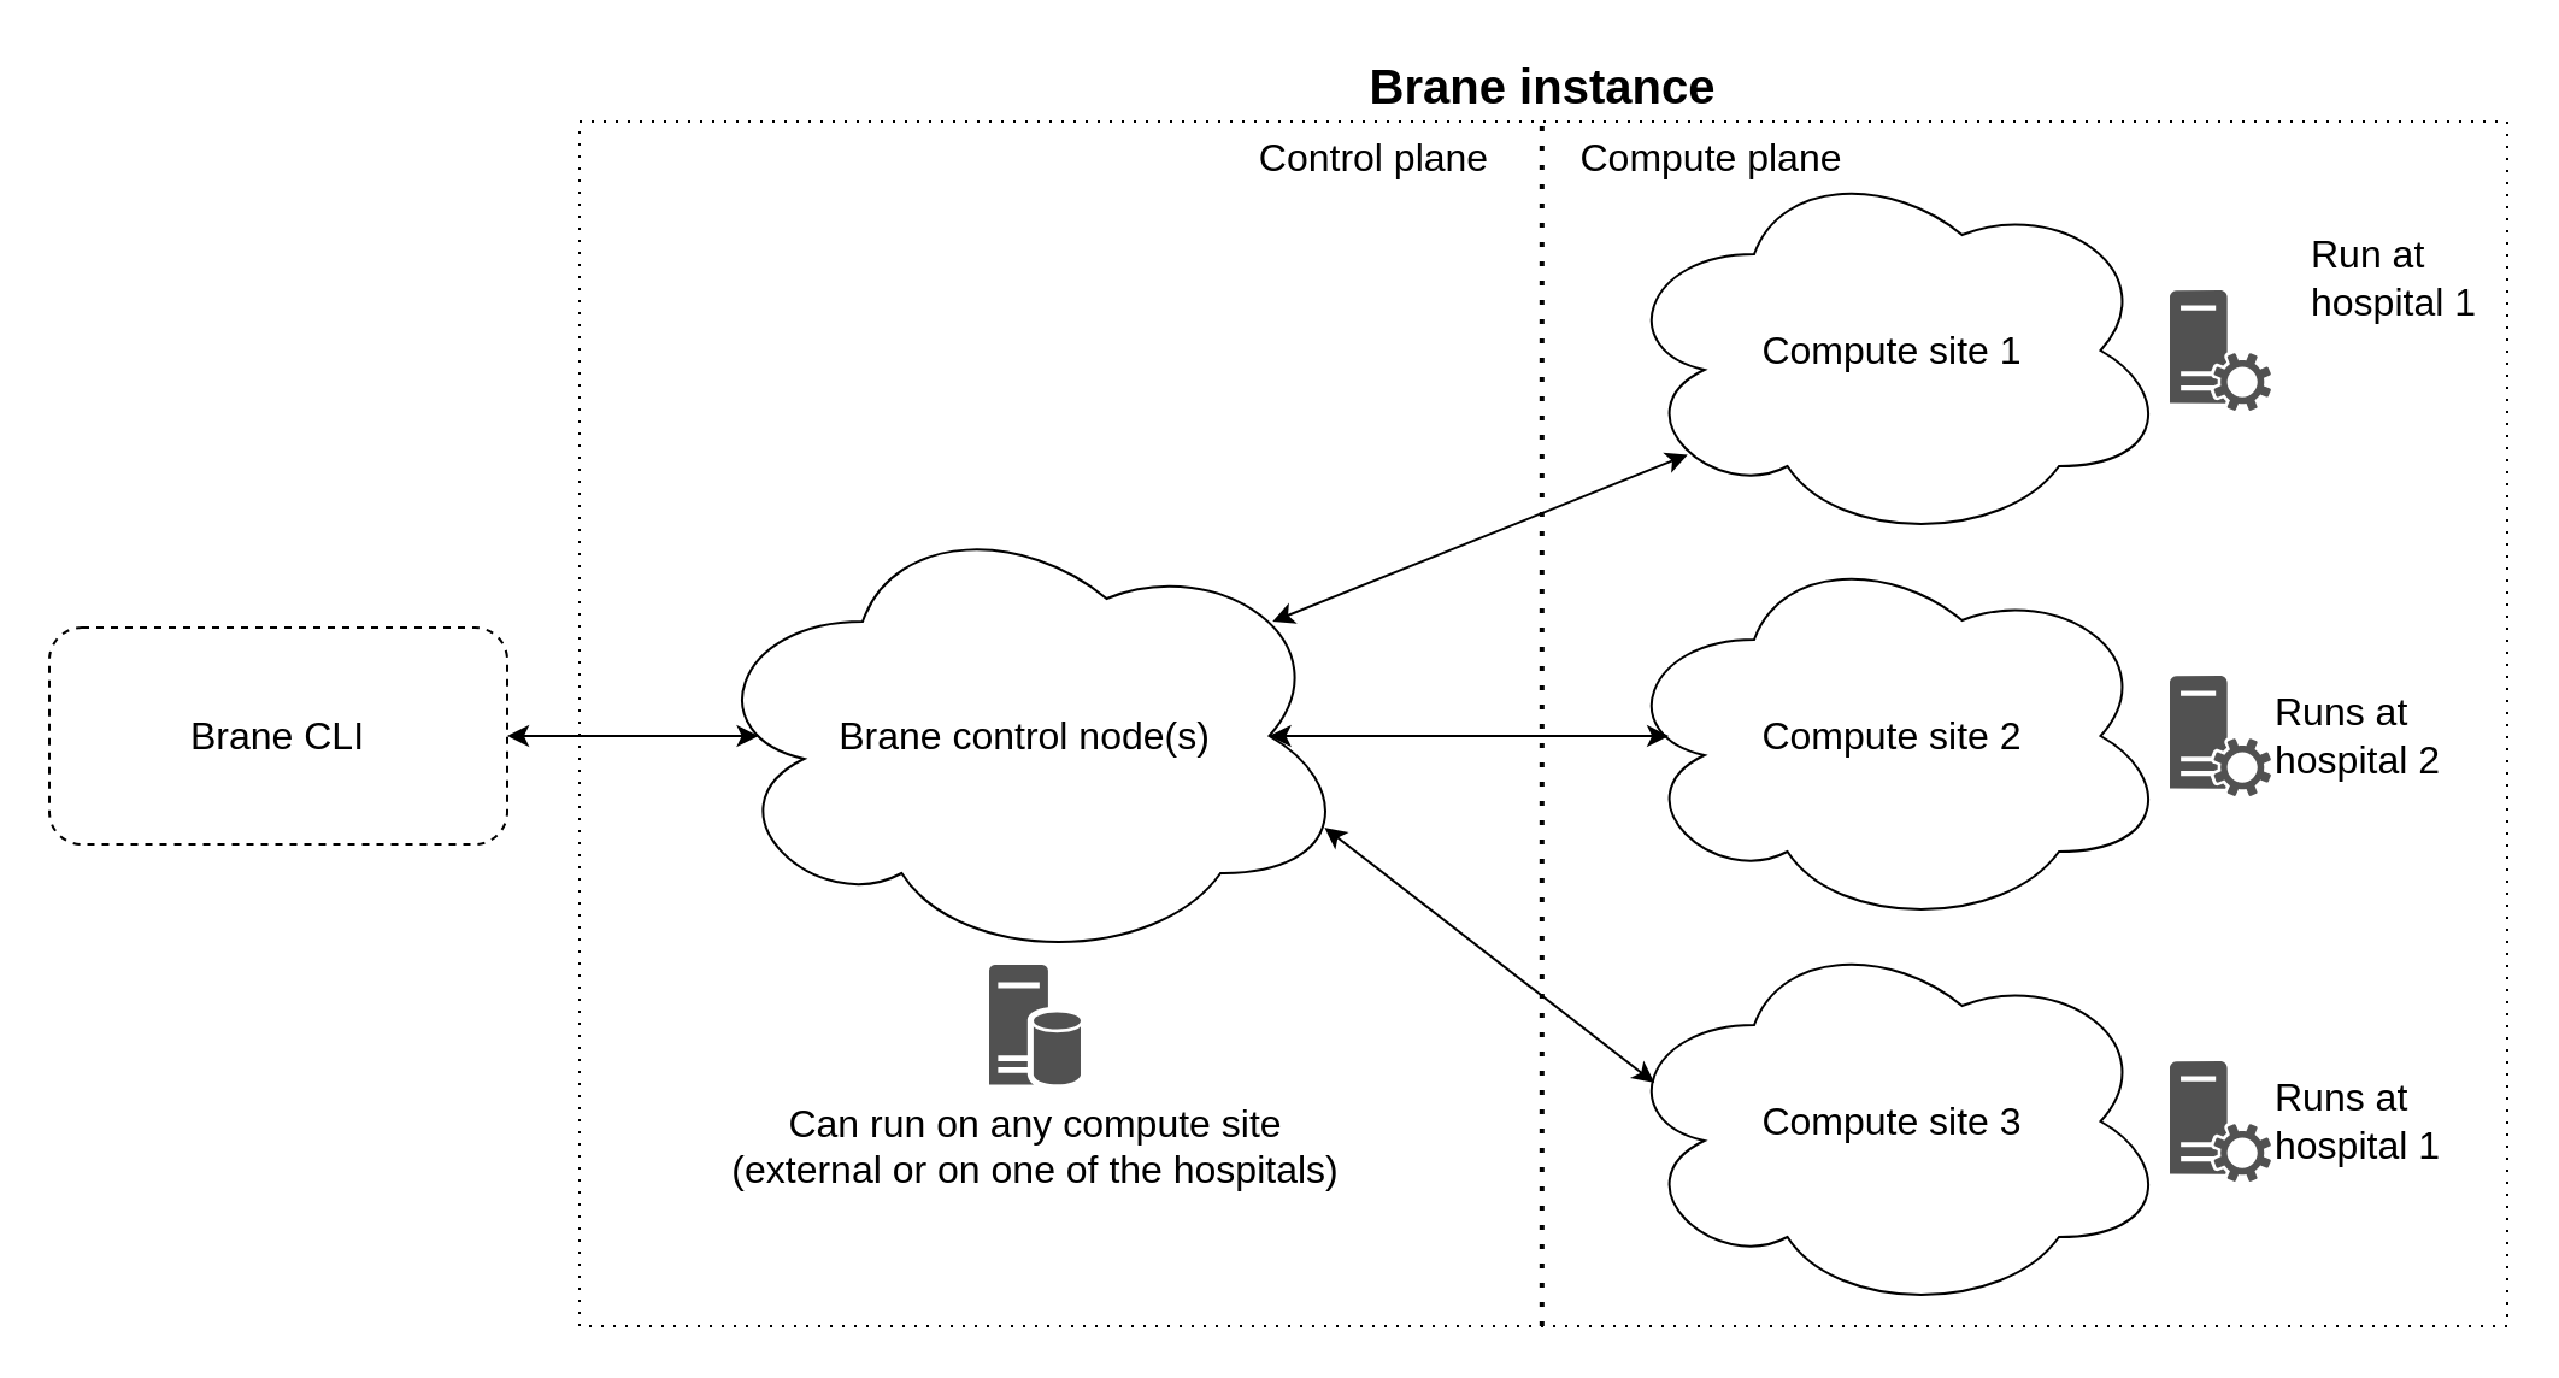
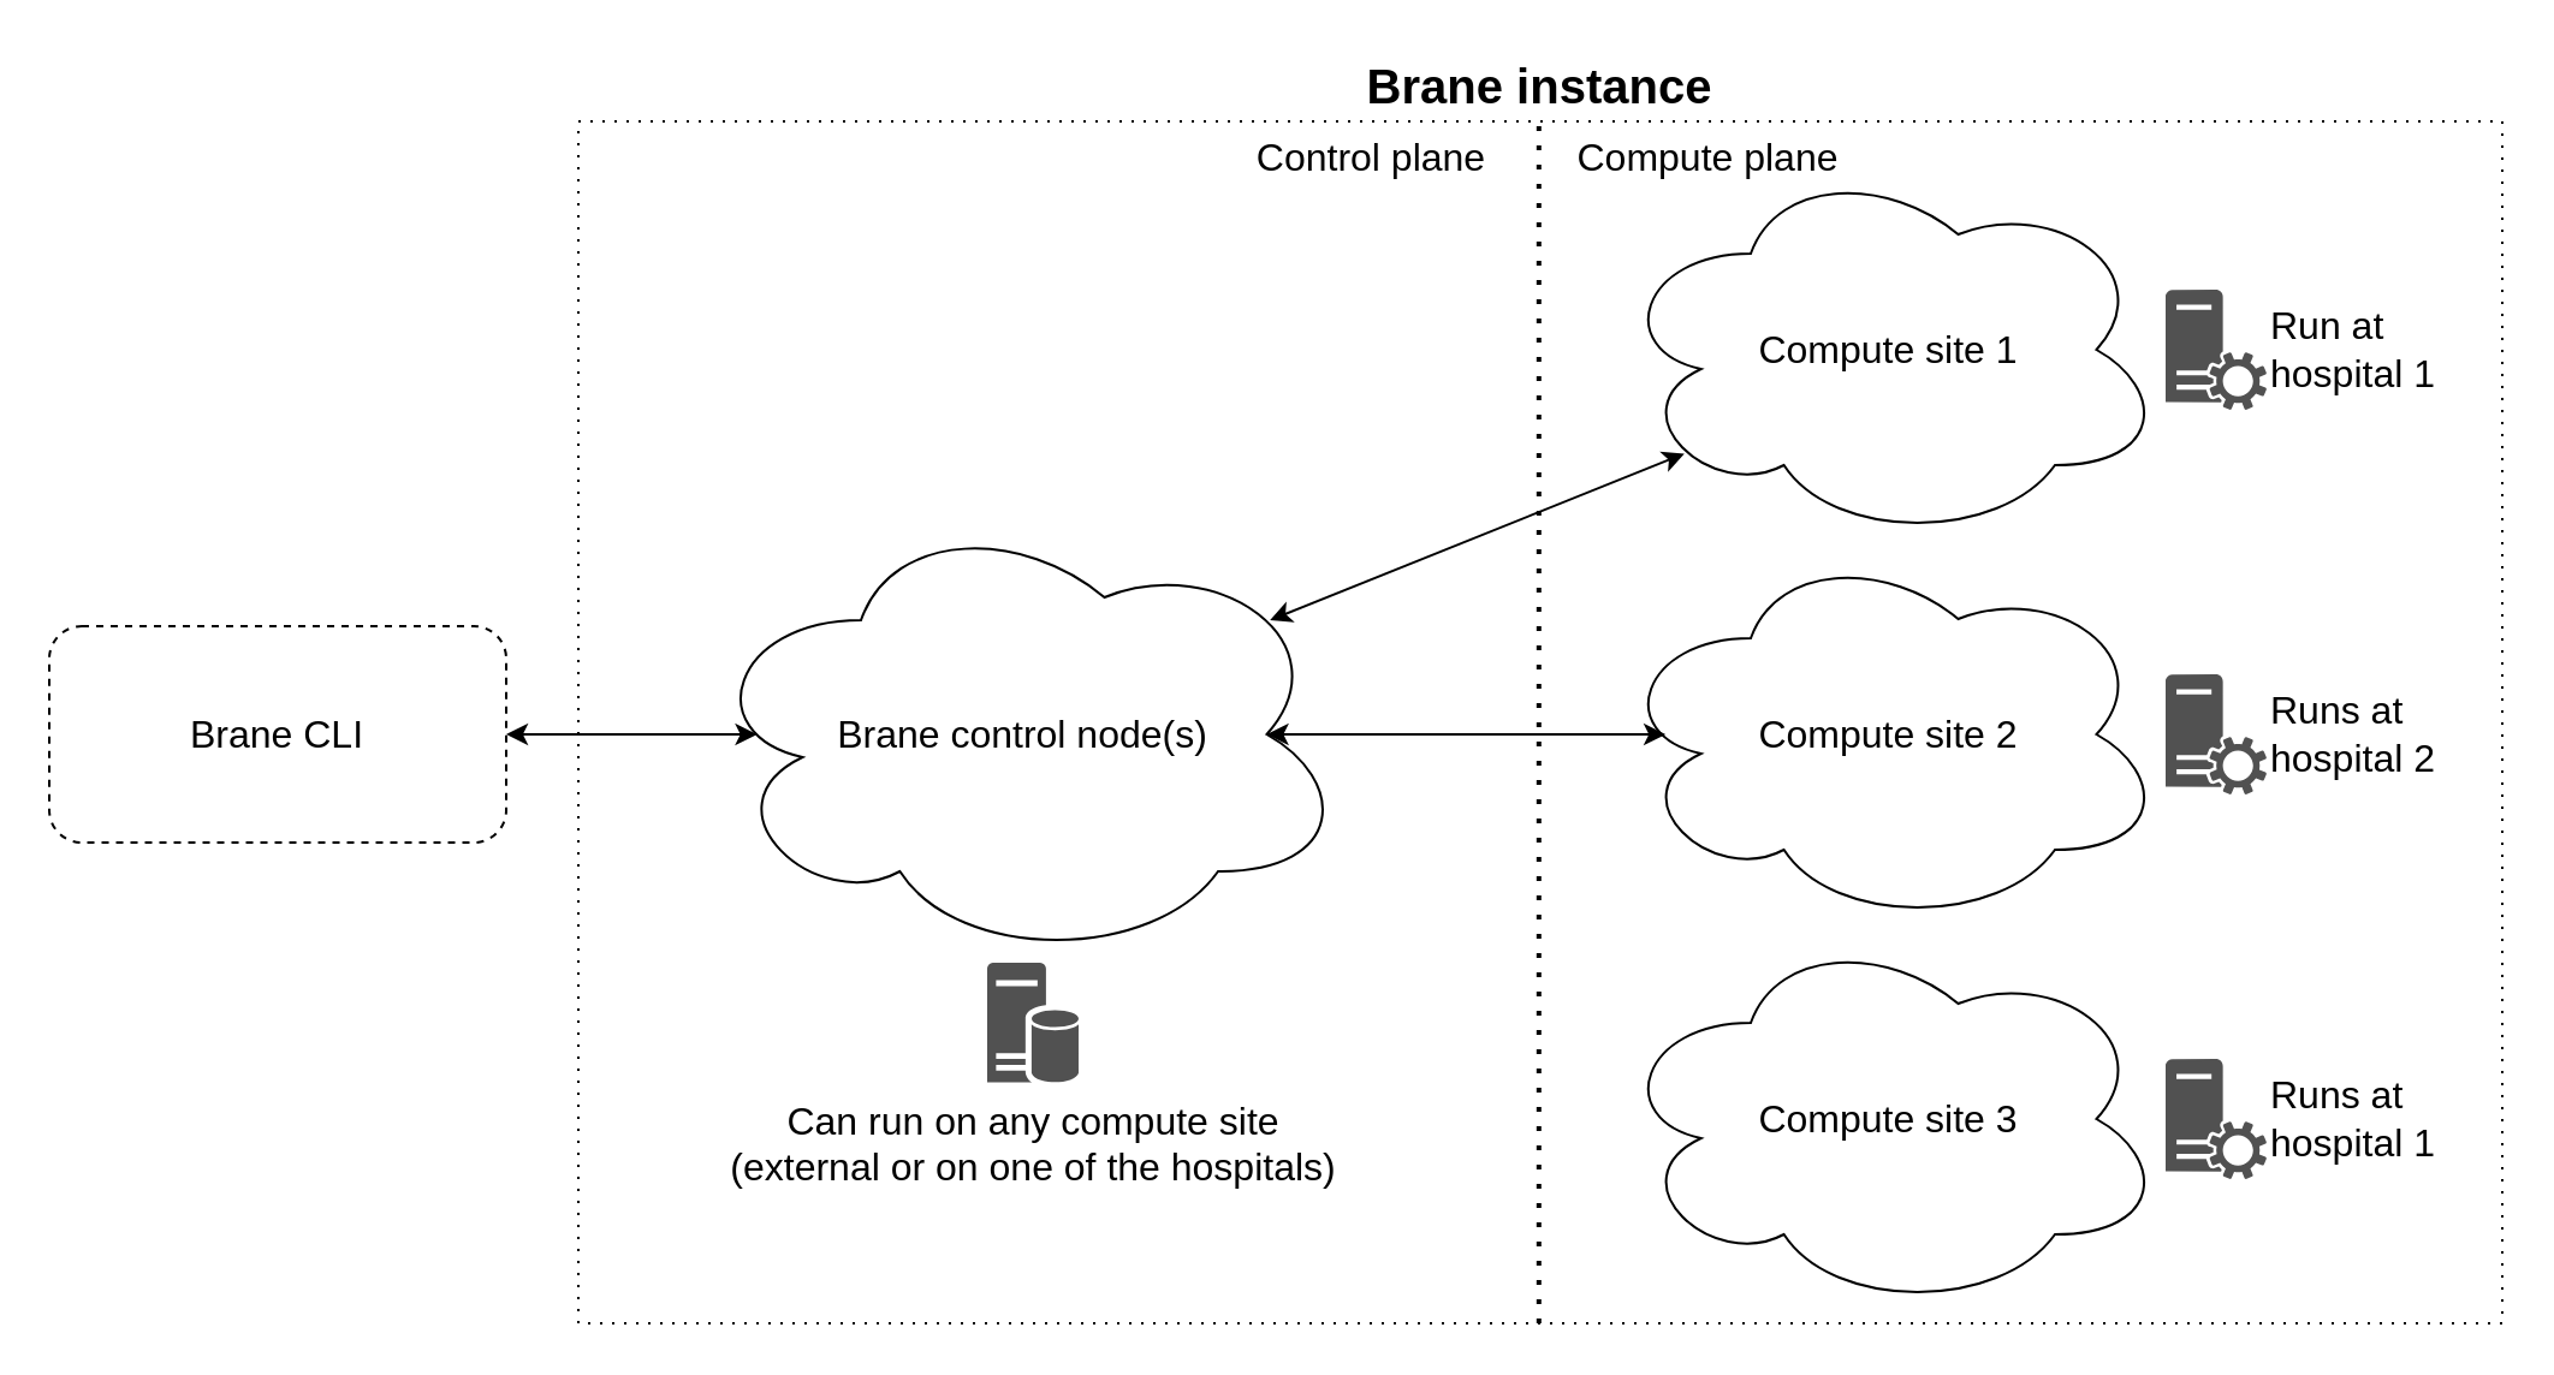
  <mxCell id="0" />
  <mxCell id="1" parent="0" />
  <mxCell id="2" value="" style="rounded=0;whiteSpace=wrap;html=1;dashed=1;dashPattern=1 4;fontSize=16;" vertex="1" parent="1"><mxGeometry x="240" y="50" width="800" height="500" as="geometry" /></mxCell>
  <mxCell id="3" value="&lt;font style=&quot;font-size: 16px&quot;&gt;Brane CLI&lt;/font&gt;" style="rounded=1;whiteSpace=wrap;html=1;dashed=1;" vertex="1" parent="1"><mxGeometry x="20" y="260" width="190" height="90" as="geometry" /></mxCell>
  <mxCell id="4" value="" style="endArrow=classic;startArrow=classic;html=1;rounded=0;fontSize=16;exitX=1;exitY=0.5;exitDx=0;exitDy=0;entryX=0.09;entryY=0.5;entryDx=0;entryDy=0;entryPerimeter=0;" edge="1" parent="1" source="3" target="5"><mxGeometry width="50" height="50" relative="1" as="geometry"><mxPoint x="260" y="330" as="sourcePoint" /><mxPoint x="310" y="280" as="targetPoint" /></mxGeometry></mxCell>
  <mxCell id="5" value="Brane control node(s)" style="ellipse;shape=cloud;whiteSpace=wrap;html=1;fontSize=16;" vertex="1" parent="1"><mxGeometry x="290" y="210" width="270" height="190" as="geometry" /></mxCell>
  <mxCell id="6" value="Can run on any compute site&lt;br&gt;(external or on one of the hospitals)" style="sketch=0;pointerEvents=1;shadow=0;dashed=0;html=1;strokeColor=none;labelPosition=center;verticalLabelPosition=bottom;verticalAlign=top;align=center;fillColor=#515151;shape=mxgraph.mscae.enterprise.database_server;fontSize=16;" vertex="1" parent="1"><mxGeometry x="410" y="400" width="38" height="50" as="geometry" /></mxCell>
  <mxCell id="7" value="" style="sketch=0;pointerEvents=1;shadow=0;dashed=0;html=1;strokeColor=none;labelPosition=center;verticalLabelPosition=bottom;verticalAlign=top;align=center;fillColor=#515151;shape=mxgraph.mscae.system_center.roles;fontSize=16;" vertex="1" parent="1"><mxGeometry x="900" y="120" width="42" height="50" as="geometry" /></mxCell>
  <mxCell id="8" value="Compute site 2" style="ellipse;shape=cloud;whiteSpace=wrap;html=1;fontSize=16;" vertex="1" parent="1"><mxGeometry x="670" y="225" width="230" height="160" as="geometry" /></mxCell>
  <mxCell id="9" value="Compute site 1" style="ellipse;shape=cloud;whiteSpace=wrap;html=1;fontSize=16;" vertex="1" parent="1"><mxGeometry x="670" y="65" width="230" height="160" as="geometry" /></mxCell>
  <mxCell id="10" value="Compute site 3" style="ellipse;shape=cloud;whiteSpace=wrap;html=1;fontSize=16;" vertex="1" parent="1"><mxGeometry x="670" y="385" width="230" height="160" as="geometry" /></mxCell>
  <mxCell id="11" value="" style="sketch=0;pointerEvents=1;shadow=0;dashed=0;html=1;strokeColor=none;labelPosition=center;verticalLabelPosition=bottom;verticalAlign=top;align=center;fillColor=#515151;shape=mxgraph.mscae.system_center.roles;fontSize=16;" vertex="1" parent="1"><mxGeometry x="900" y="280" width="42" height="50" as="geometry" /></mxCell>
  <mxCell id="12" value="" style="sketch=0;pointerEvents=1;shadow=0;dashed=0;html=1;strokeColor=none;labelPosition=center;verticalLabelPosition=bottom;verticalAlign=top;align=center;fillColor=#515151;shape=mxgraph.mscae.system_center.roles;fontSize=16;" vertex="1" parent="1"><mxGeometry x="900" y="440" width="42" height="50" as="geometry" /></mxCell>
- <mxCell id="13" value="Run at hospital 1" style="text;html=1;strokeColor=none;fillColor=none;align=left;verticalAlign=middle;whiteSpace=wrap;rounded=0;fontSize=16;" vertex="1" parent="1"><mxGeometry x="957" y="100" width="78" height="30" as="geometry" /></mxCell>
+ <mxCell id="13" value="Run at hospital 1" style="text;html=1;strokeColor=none;fillColor=none;align=left;verticalAlign=middle;whiteSpace=wrap;rounded=0;fontSize=16;" vertex="1" parent="1"><mxGeometry x="942" y="130" width="78" height="30" as="geometry" /></mxCell>
  <mxCell id="14" value="Runs at hospital 2" style="text;html=1;strokeColor=none;fillColor=none;align=left;verticalAlign=middle;whiteSpace=wrap;rounded=0;fontSize=16;" vertex="1" parent="1"><mxGeometry x="942" y="290" width="78" height="30" as="geometry" /></mxCell>
  <mxCell id="15" value="Runs at hospital 1" style="text;html=1;strokeColor=none;fillColor=none;align=left;verticalAlign=middle;whiteSpace=wrap;rounded=0;fontSize=16;" vertex="1" parent="1"><mxGeometry x="942" y="450" width="78" height="30" as="geometry" /></mxCell>
  <mxCell id="16" value="" style="endArrow=classic;startArrow=classic;html=1;rounded=0;fontSize=16;exitX=0.88;exitY=0.25;exitDx=0;exitDy=0;exitPerimeter=0;entryX=0.13;entryY=0.77;entryDx=0;entryDy=0;entryPerimeter=0;" edge="1" parent="1" source="5" target="9"><mxGeometry width="50" height="50" relative="1" as="geometry"><mxPoint x="580" y="230" as="sourcePoint" /><mxPoint x="630" y="180" as="targetPoint" /></mxGeometry></mxCell>
  <mxCell id="17" value="" style="endArrow=classic;startArrow=classic;html=1;rounded=0;fontSize=16;exitX=0.875;exitY=0.5;exitDx=0;exitDy=0;exitPerimeter=0;entryX=0.096;entryY=0.5;entryDx=0;entryDy=0;entryPerimeter=0;" edge="1" parent="1" source="5" target="8"><mxGeometry width="50" height="50" relative="1" as="geometry"><mxPoint x="580" y="360" as="sourcePoint" /><mxPoint x="630" y="310" as="targetPoint" /></mxGeometry></mxCell>
- <mxCell id="18" value="" style="endArrow=classic;startArrow=classic;html=1;rounded=0;fontSize=16;exitX=0.96;exitY=0.7;exitDx=0;exitDy=0;exitPerimeter=0;entryX=0.07;entryY=0.4;entryDx=0;entryDy=0;entryPerimeter=0;" edge="1" parent="1" source="5" target="10"><mxGeometry width="50" height="50" relative="1" as="geometry"><mxPoint x="580" y="290" as="sourcePoint" /><mxPoint x="630" y="240" as="targetPoint" /></mxGeometry></mxCell>
  <mxCell id="19" value="" style="endArrow=none;dashed=1;html=1;dashPattern=1 3;strokeWidth=2;rounded=0;fontSize=16;" edge="1" parent="1"><mxGeometry width="50" height="50" relative="1" as="geometry"><mxPoint x="639.41" y="550" as="sourcePoint" /><mxPoint x="639.41" y="50" as="targetPoint" /></mxGeometry></mxCell>
  <mxCell id="20" value="Control plane" style="text;html=1;strokeColor=none;fillColor=none;align=center;verticalAlign=middle;whiteSpace=wrap;rounded=0;fontSize=16;" vertex="1" parent="1"><mxGeometry x="510" y="50" width="120" height="30" as="geometry" /></mxCell>
  <mxCell id="21" value="Compute plane" style="text;html=1;strokeColor=none;fillColor=none;align=center;verticalAlign=middle;whiteSpace=wrap;rounded=0;fontSize=16;" vertex="1" parent="1"><mxGeometry x="650" y="50" width="120" height="30" as="geometry" /></mxCell>
  <mxCell id="22" value="Brane instance" style="text;html=1;strokeColor=none;fillColor=none;align=center;verticalAlign=middle;whiteSpace=wrap;rounded=0;fontSize=20;fontStyle=1" vertex="1" parent="1"><mxGeometry x="535" y="20" width="210" height="30" as="geometry" /></mxCell>
